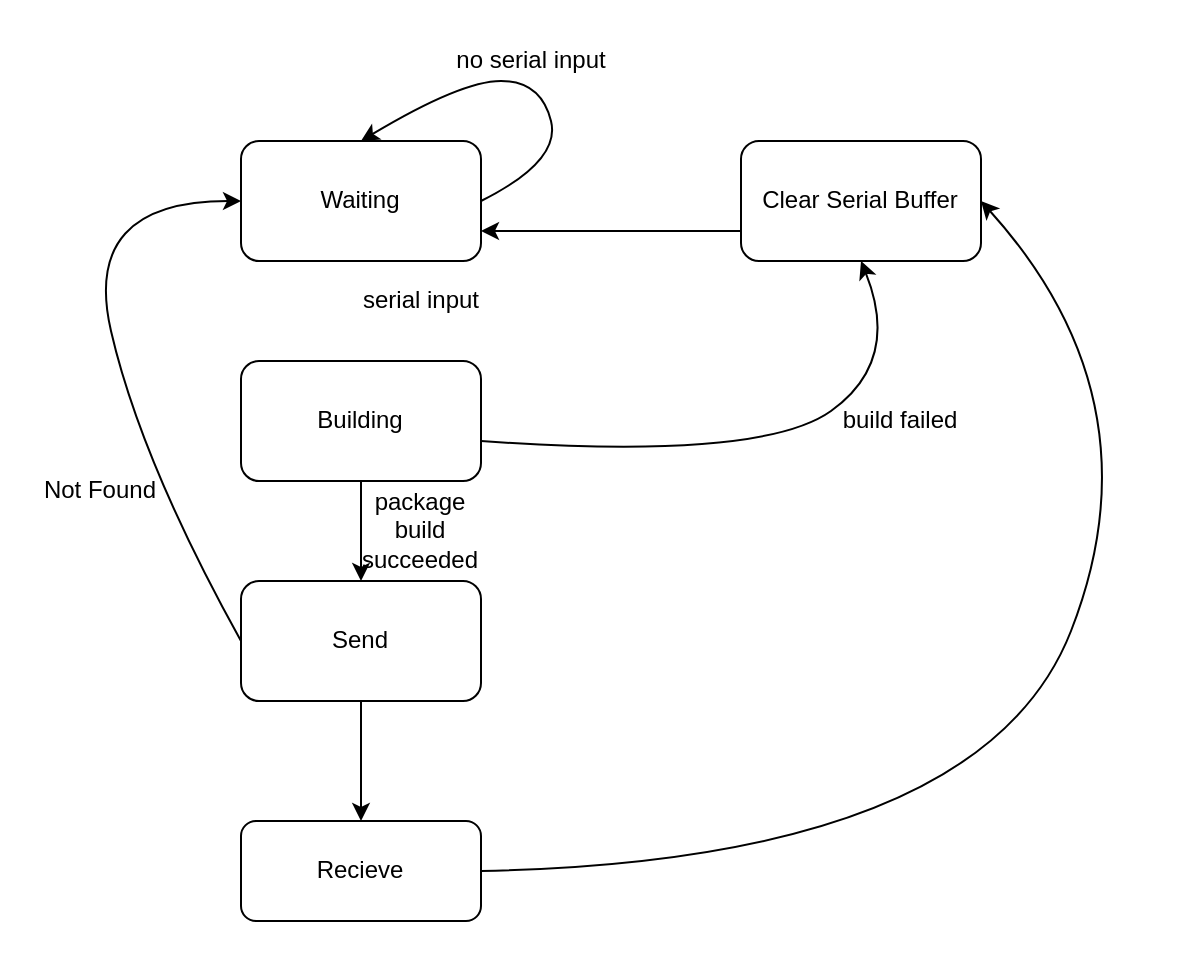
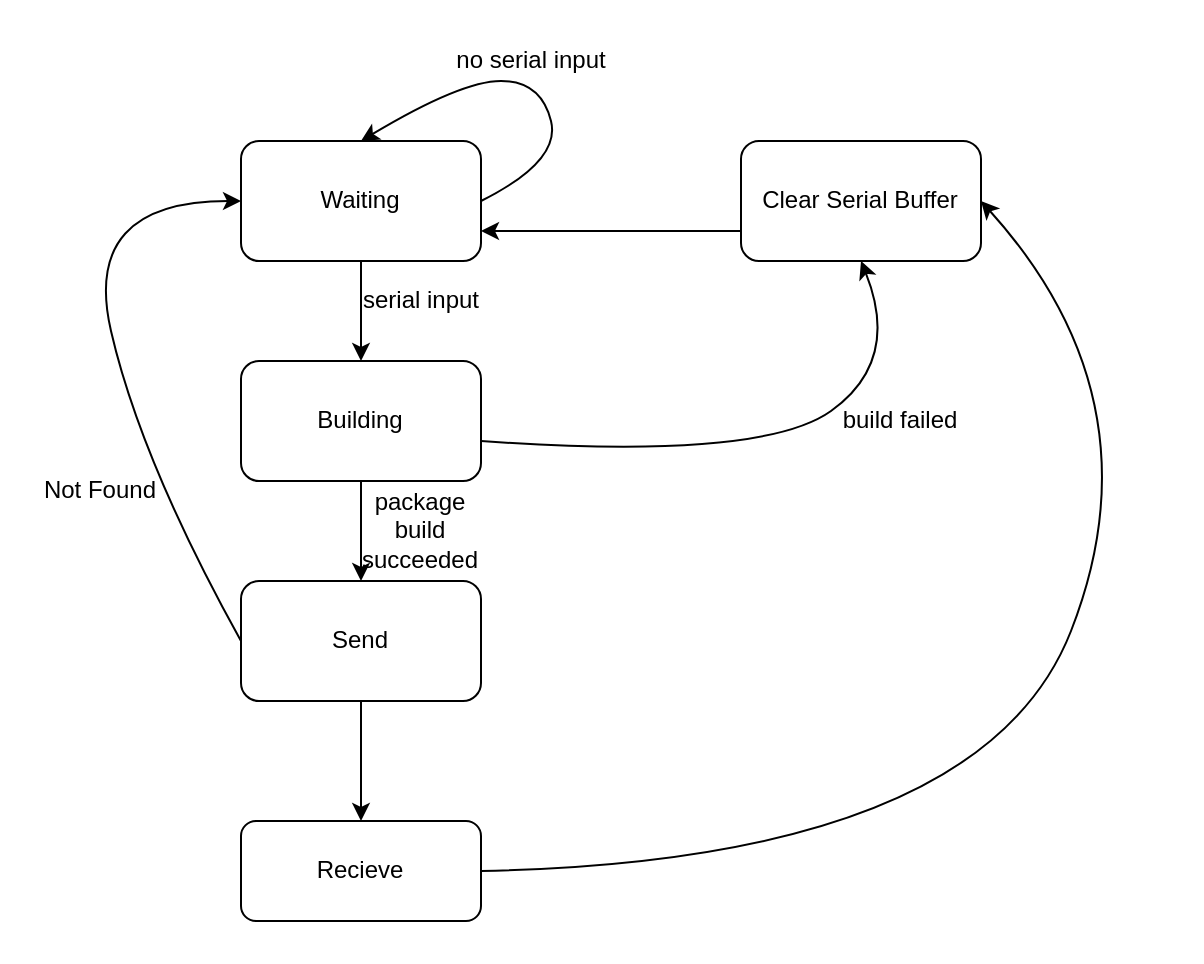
  <mxCell id="0" />
  <mxCell id="1" parent="0" />
+ <mxCell id="2" value="" style="edgeStyle=none;html=1;" parent="1" source="3" target="5" edge="1"><mxGeometry relative="1" as="geometry" /></mxCell>
  <mxCell id="3" value="Waiting" style="rounded=1;whiteSpace=wrap;html=1;" parent="1" vertex="1"><mxGeometry x="120" y="70" width="120" height="60" as="geometry" /></mxCell>
  <mxCell id="4" value="" style="edgeStyle=none;html=1;" parent="1" source="5" target="7" edge="1"><mxGeometry relative="1" as="geometry" /></mxCell>
  <mxCell id="5" value="Building" style="rounded=1;whiteSpace=wrap;html=1;" parent="1" vertex="1"><mxGeometry x="120" y="180" width="120" height="60" as="geometry" /></mxCell>
  <mxCell id="6" value="" style="edgeStyle=none;html=1;" parent="1" source="7" target="8" edge="1"><mxGeometry relative="1" as="geometry" /></mxCell>
  <mxCell id="7" value="Send" style="rounded=1;whiteSpace=wrap;html=1;" parent="1" vertex="1"><mxGeometry x="120" y="290" width="120" height="60" as="geometry" /></mxCell>
  <mxCell id="8" value="Recieve" style="rounded=1;whiteSpace=wrap;html=1;" parent="1" vertex="1"><mxGeometry x="120" y="410" width="120" height="50" as="geometry" /></mxCell>
  <mxCell id="9" value="" style="curved=1;endArrow=classic;html=1;entryX=0.5;entryY=0;entryDx=0;entryDy=0;" parent="1" target="3" edge="1"><mxGeometry width="50" height="50" relative="1" as="geometry"><mxPoint x="240" y="100" as="sourcePoint" /><mxPoint x="290" y="50" as="targetPoint" /><Array as="points"><mxPoint x="280" y="80" /><mxPoint x="270" y="40" /><mxPoint x="230" y="40" /></Array></mxGeometry></mxCell>
  <mxCell id="10" value="no serial input" style="text;html=1;align=center;verticalAlign=middle;resizable=0;points=[];autosize=1;strokeColor=none;fillColor=none;" parent="1" vertex="1"><mxGeometry x="220" y="20" width="90" height="20" as="geometry" /></mxCell>
  <mxCell id="11" value="serial input" style="text;html=1;align=center;verticalAlign=middle;resizable=0;points=[];autosize=1;strokeColor=none;fillColor=none;" parent="1" vertex="1"><mxGeometry x="175" y="140" width="70" height="20" as="geometry" /></mxCell>
  <mxCell id="12" value="package build succeeded" style="text;html=1;strokeColor=none;fillColor=none;align=center;verticalAlign=middle;whiteSpace=wrap;rounded=0;" parent="1" vertex="1"><mxGeometry x="180" y="250" width="60" height="30" as="geometry" /></mxCell>
  <mxCell id="13" value="" style="curved=1;endArrow=classic;html=1;entryX=0.5;entryY=1;entryDx=0;entryDy=0;" parent="1" target="16" edge="1"><mxGeometry width="50" height="50" relative="1" as="geometry"><mxPoint x="240" y="220" as="sourcePoint" /><mxPoint x="290" y="170" as="targetPoint" /><Array as="points"><mxPoint x="380" y="230" /><mxPoint x="450" y="180" /></Array></mxGeometry></mxCell>
  <mxCell id="14" value="build failed" style="text;html=1;strokeColor=none;fillColor=none;align=center;verticalAlign=middle;whiteSpace=wrap;rounded=0;" parent="1" vertex="1"><mxGeometry x="420" y="195" width="60" height="30" as="geometry" /></mxCell>
  <mxCell id="15" style="edgeStyle=none;html=1;exitX=0;exitY=0.75;exitDx=0;exitDy=0;entryX=1;entryY=0.75;entryDx=0;entryDy=0;" parent="1" source="16" target="3" edge="1"><mxGeometry relative="1" as="geometry" /></mxCell>
  <mxCell id="16" value="Clear Serial Buffer" style="rounded=1;whiteSpace=wrap;html=1;" parent="1" vertex="1"><mxGeometry x="370" y="70" width="120" height="60" as="geometry" /></mxCell>
  <mxCell id="17" value="" style="curved=1;endArrow=classic;html=1;exitX=1;exitY=0.5;exitDx=0;exitDy=0;entryX=1;entryY=0.5;entryDx=0;entryDy=0;" parent="1" source="8" target="16" edge="1"><mxGeometry width="50" height="50" relative="1" as="geometry"><mxPoint x="390" y="330" as="sourcePoint" /><mxPoint x="470" y="270" as="targetPoint" /><Array as="points"><mxPoint x="490" y="430" /><mxPoint x="580" y="200" /></Array></mxGeometry></mxCell>
  <mxCell id="18" value="" style="curved=1;endArrow=classic;html=1;exitX=0;exitY=0.5;exitDx=0;exitDy=0;entryX=0;entryY=0.5;entryDx=0;entryDy=0;" parent="1" source="7" target="3" edge="1"><mxGeometry width="50" height="50" relative="1" as="geometry"><mxPoint x="420" y="320" as="sourcePoint" /><mxPoint x="470" y="270" as="targetPoint" /><Array as="points"><mxPoint x="70" y="230" /><mxPoint x="40" y="100" /></Array></mxGeometry></mxCell>
  <mxCell id="19" value="Not Found" style="text;html=1;strokeColor=none;fillColor=none;align=center;verticalAlign=middle;whiteSpace=wrap;rounded=0;" parent="1" vertex="1"><mxGeometry x="20" y="230" width="60" height="30" as="geometry" /></mxCell>
